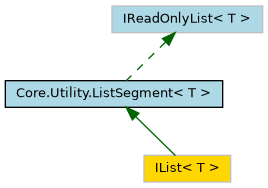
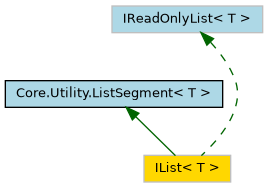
  digraph {
    fontname="DejaVu Sans"
    node [color=grey75 fillcolor=lightblue fontname="DejaVu Sans" fontsize=10 shape=record style=filled]
    edge [color=darkgreen dir=back fontname="DejaVu Sans" fontsize=10 labelfontname=Helvetica labelfontsize=10]
    n1 [color=black fontcolor=black height=0.2 label="Core.Utility.ListSegment\< T \>" width=0.4]
    n2 [fillcolor=gold height=0.2 label="IList\< T \>" width=0.4]
    n3 [height=0.2 label="IReadOnlyList\< T \>" width=0.4]
    n1 -> n2 [style=solid]
-   n3 -> n1 [style=dashed]
+   n3 -> n2 [style=dashed]
  }
